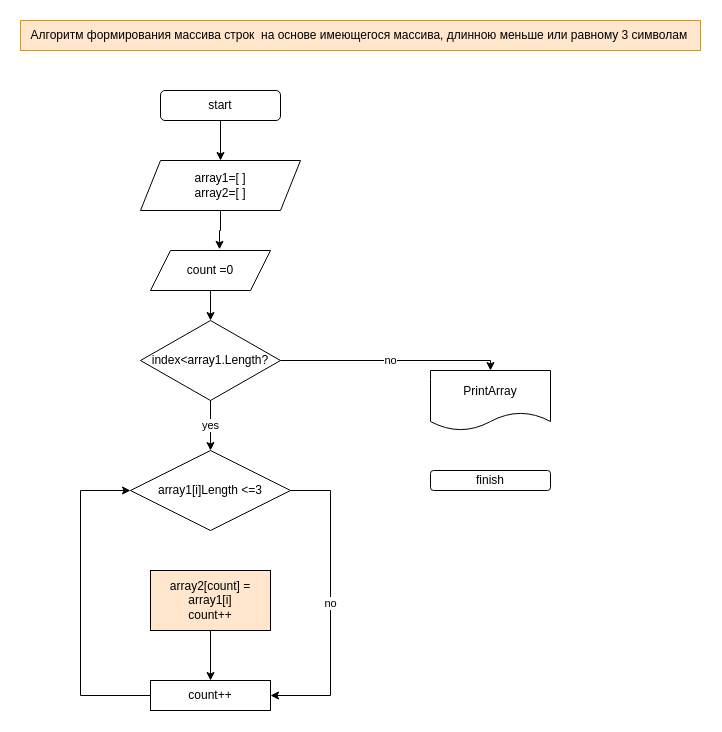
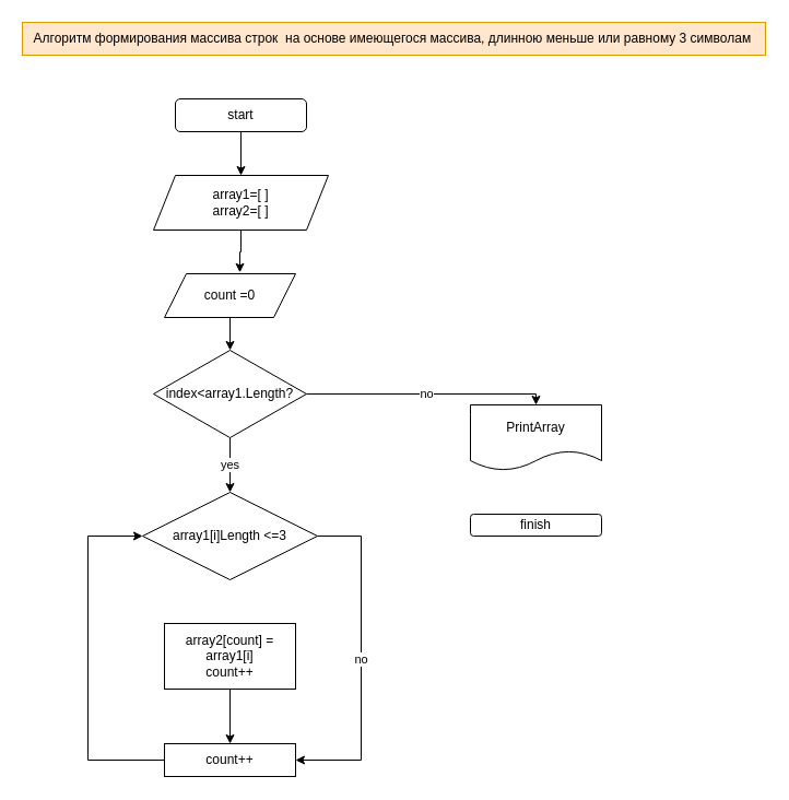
  <mxCell id="0" />
  <mxCell id="1" parent="0" />
  <mxCell id="2" value="finish" style="rounded=1;whiteSpace=wrap;html=1;" vertex="1" parent="1"><mxGeometry x="430" y="470" width="120" height="20" as="geometry" /></mxCell>
  <mxCell id="3" style="edgeStyle=orthogonalEdgeStyle;rounded=0;orthogonalLoop=1;jettySize=auto;html=1;entryX=0.575;entryY=-0.03;entryDx=0;entryDy=0;entryPerimeter=0;" edge="1" parent="1" source="4" target="12"><mxGeometry relative="1" as="geometry" /></mxCell>
  <mxCell id="4" value="array1=[ ]&lt;br&gt;array2=[ ]&lt;br&gt;" style="shape=parallelogram;perimeter=parallelogramPerimeter;whiteSpace=wrap;html=1;fixedSize=1;" vertex="1" parent="1"><mxGeometry x="140" y="160" width="160" height="50" as="geometry" /></mxCell>
  <mxCell id="5" value="yes" style="edgeStyle=orthogonalEdgeStyle;rounded=0;orthogonalLoop=1;jettySize=auto;html=1;entryX=0.5;entryY=0;entryDx=0;entryDy=0;" edge="1" parent="1" source="7"><mxGeometry relative="1" as="geometry"><mxPoint x="210" y="450" as="targetPoint" /></mxGeometry></mxCell>
  <mxCell id="6" value="no" style="edgeStyle=orthogonalEdgeStyle;rounded=0;orthogonalLoop=1;jettySize=auto;html=1;" edge="1" parent="1" source="7"><mxGeometry relative="1" as="geometry"><mxPoint x="490" y="370" as="targetPoint" /><Array as="points"><mxPoint x="490" y="360" /></Array></mxGeometry></mxCell>
  <mxCell id="7" value="index&amp;lt;array1.Length?" style="rhombus;whiteSpace=wrap;html=1;" vertex="1" parent="1"><mxGeometry x="140" y="320" width="140" height="80" as="geometry" /></mxCell>
  <mxCell id="8" value="PrintArray" style="shape=document;whiteSpace=wrap;html=1;boundedLbl=1;" vertex="1" parent="1"><mxGeometry x="430" y="370" width="120" height="60" as="geometry" /></mxCell>
  <mxCell id="9" style="edgeStyle=orthogonalEdgeStyle;rounded=0;orthogonalLoop=1;jettySize=auto;html=1;entryX=0.5;entryY=0;entryDx=0;entryDy=0;" edge="1" parent="1" source="10" target="4"><mxGeometry relative="1" as="geometry" /></mxCell>
  <mxCell id="10" value="start" style="rounded=1;whiteSpace=wrap;html=1;" vertex="1" parent="1"><mxGeometry x="160" y="90" width="120" height="30" as="geometry" /></mxCell>
  <mxCell id="11" style="edgeStyle=orthogonalEdgeStyle;rounded=0;orthogonalLoop=1;jettySize=auto;html=1;entryX=0.5;entryY=0;entryDx=0;entryDy=0;" edge="1" parent="1" source="12" target="7"><mxGeometry relative="1" as="geometry" /></mxCell>
  <mxCell id="12" value="count =0" style="shape=parallelogram;perimeter=parallelogramPerimeter;whiteSpace=wrap;html=1;fixedSize=1;" vertex="1" parent="1"><mxGeometry x="150" y="250" width="120" height="40" as="geometry" /></mxCell>
  <mxCell id="13" value="no" style="edgeStyle=orthogonalEdgeStyle;rounded=0;orthogonalLoop=1;jettySize=auto;html=1;entryX=1;entryY=0.5;entryDx=0;entryDy=0;" edge="1" parent="1" source="14" target="18"><mxGeometry relative="1" as="geometry"><Array as="points"><mxPoint x="330" y="490" /><mxPoint x="330" y="695" /></Array></mxGeometry></mxCell>
  <mxCell id="14" value="array1[i]Length &amp;lt;=3" style="rhombus;whiteSpace=wrap;html=1;" vertex="1" parent="1"><mxGeometry x="130" y="450" width="160" height="80" as="geometry" /></mxCell>
  <mxCell id="15" style="edgeStyle=orthogonalEdgeStyle;rounded=0;orthogonalLoop=1;jettySize=auto;html=1;entryX=0.5;entryY=0;entryDx=0;entryDy=0;" edge="1" parent="1" source="16" target="18"><mxGeometry relative="1" as="geometry" /></mxCell>
- <mxCell id="16" value="array2[count] = array1[i]&lt;br&gt;count++" style="rounded=0;whiteSpace=wrap;html=1;fillColor=#ffe6cc;" vertex="1" parent="1"><mxGeometry x="150" y="570" width="120" height="60" as="geometry" /></mxCell>
+ <mxCell id="16" value="array2[count] = array1[i]&lt;br&gt;count++" style="rounded=0;whiteSpace=wrap;html=1;" vertex="1" parent="1"><mxGeometry x="150" y="570" width="120" height="60" as="geometry" /></mxCell>
  <mxCell id="17" style="edgeStyle=orthogonalEdgeStyle;rounded=0;orthogonalLoop=1;jettySize=auto;html=1;entryX=0;entryY=0.5;entryDx=0;entryDy=0;" edge="1" parent="1" source="18" target="14"><mxGeometry relative="1" as="geometry"><Array as="points"><mxPoint x="80" y="695" /><mxPoint x="80" y="490" /></Array></mxGeometry></mxCell>
  <mxCell id="18" value="count++" style="rounded=0;whiteSpace=wrap;html=1;" vertex="1" parent="1"><mxGeometry x="150" y="680" width="120" height="30" as="geometry" /></mxCell>
  <mxCell id="19" value="Алгоритм формирования массива строк&amp;nbsp; на основе имеющегося массива, длинною меньше или равному 3 символам&amp;nbsp;" style="text;html=1;align=center;verticalAlign=middle;resizable=0;points=[];autosize=1;strokeColor=#d79b00;fillColor=#ffe6cc;" vertex="1" parent="1"><mxGeometry x="20" y="20" width="680" height="30" as="geometry" /></mxCell>
